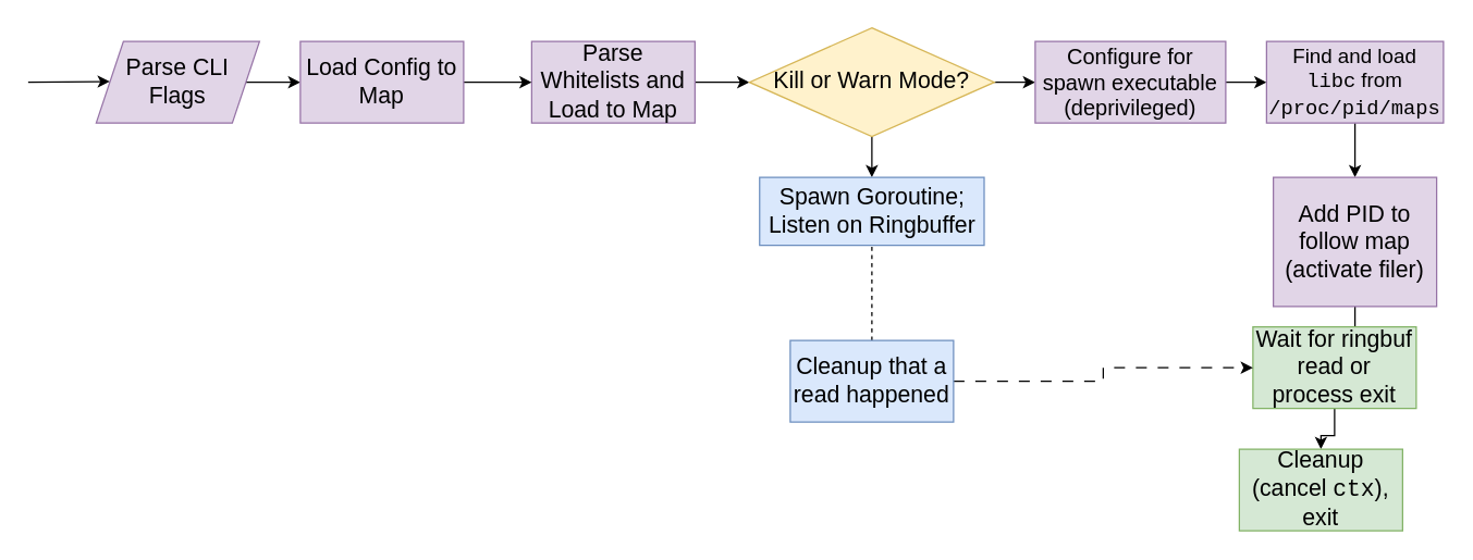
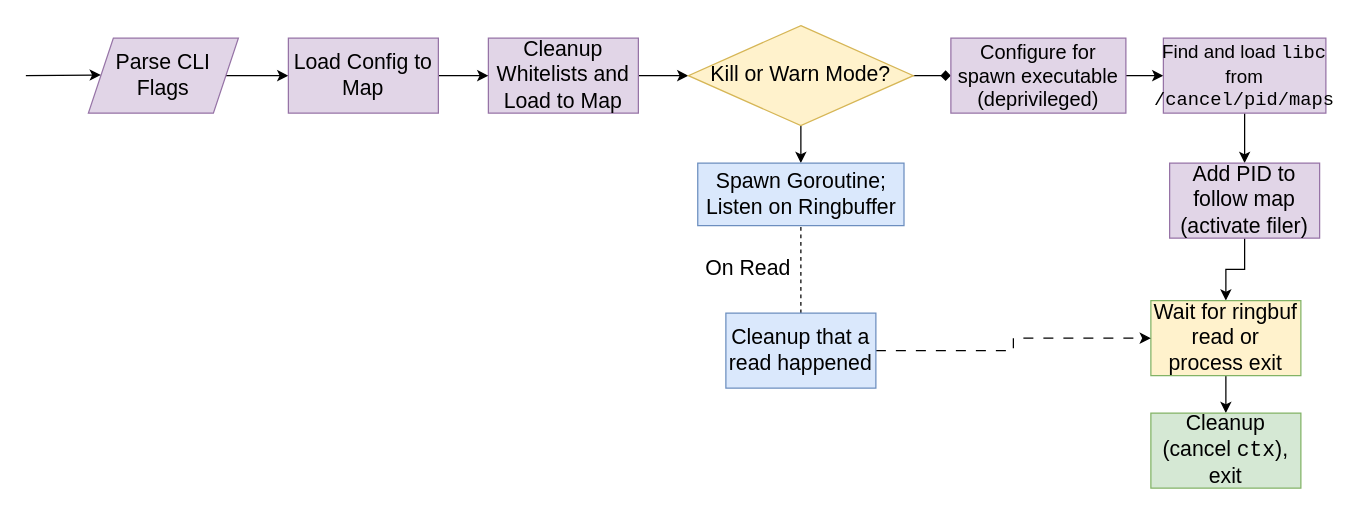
  <mxCell id="0" />
  <mxCell id="1" parent="0" />
  <mxCell id="2" style="edgeStyle=orthogonalEdgeStyle;rounded=0;orthogonalLoop=1;jettySize=auto;html=1;exitX=1;exitY=0.5;exitDx=0;exitDy=0;entryX=0;entryY=0.5;entryDx=0;entryDy=0;" edge="1" parent="1" source="3" target="7"><mxGeometry relative="1" as="geometry" /></mxCell>
  <mxCell id="3" value="&lt;font style=&quot;font-size: 17px;&quot; face=&quot;Helvetica&quot;&gt;Parse CLI&lt;/font&gt;&lt;div&gt;&lt;font style=&quot;font-size: 17px;&quot; face=&quot;Helvetica&quot;&gt;Flags&lt;/font&gt;&lt;/div&gt;" style="shape=parallelogram;perimeter=parallelogramPerimeter;whiteSpace=wrap;html=1;fixedSize=1;hachureGap=4;fontFamily=Architects Daughter;fontSource=https%3A%2F%2Ffonts.googleapis.com%2Fcss%3Ffamily%3DArchitects%2BDaughter;fillColor=#e1d5e7;strokeColor=#9673a6;" vertex="1" parent="1"><mxGeometry x="70" y="30" width="120" height="60" as="geometry" /></mxCell>
  <mxCell id="4" style="edgeStyle=orthogonalEdgeStyle;rounded=0;orthogonalLoop=1;jettySize=auto;html=1;exitX=1;exitY=0.5;exitDx=0;exitDy=0;entryX=0;entryY=0.5;entryDx=0;entryDy=0;" edge="1" parent="1" source="5" target="10"><mxGeometry relative="1" as="geometry" /></mxCell>
- <mxCell id="5" value="&lt;font style=&quot;font-size: 17px;&quot;&gt;Parse Whitelists and Load to Map&lt;/font&gt;" style="rounded=0;whiteSpace=wrap;html=1;fillColor=#e1d5e7;strokeColor=#9673a6;" vertex="1" parent="1"><mxGeometry x="390" y="30" width="120" height="60" as="geometry" /></mxCell>
+ <mxCell id="5" value="&lt;font style=&quot;font-size: 17px;&quot;&gt;Cleanup Whitelists and Load to Map&lt;/font&gt;" style="rounded=0;whiteSpace=wrap;html=1;fillColor=#e1d5e7;strokeColor=#9673a6;" vertex="1" parent="1"><mxGeometry x="390" y="30" width="120" height="60" as="geometry" /></mxCell>
  <mxCell id="6" style="edgeStyle=orthogonalEdgeStyle;rounded=0;orthogonalLoop=1;jettySize=auto;html=1;exitX=1;exitY=0.5;exitDx=0;exitDy=0;" edge="1" parent="1" source="7" target="5"><mxGeometry relative="1" as="geometry" /></mxCell>
- <mxCell id="7" value="&lt;font style=&quot;font-size: 17px;&quot;&gt;Load Config to Map&lt;/font&gt;" style="rounded=0;whiteSpace=wrap;html=1;fillColor=#e1d5e7;strokeColor=#9673a6;" vertex="1" parent="1"><mxGeometry x="220" y="30" width="120" height="60" as="geometry" /></mxCell>
+ <mxCell id="7" value="&lt;font style=&quot;font-size: 17px;&quot;&gt;Load Config to Map&lt;/font&gt;" style="rounded=0;whiteSpace=wrap;html=1;fillColor=#e1d5e7;strokeColor=#9673a6;" vertex="1" parent="1"><mxGeometry x="230" y="30" width="120" height="60" as="geometry" /></mxCell>
  <mxCell id="8" value="" style="edgeStyle=orthogonalEdgeStyle;rounded=0;orthogonalLoop=1;jettySize=auto;html=1;" edge="1" parent="1" source="10" target="11"><mxGeometry relative="1" as="geometry" /></mxCell>
- <mxCell id="9" value="" style="edgeStyle=orthogonalEdgeStyle;rounded=0;orthogonalLoop=1;jettySize=auto;html=1;" edge="1" parent="1" source="10" target="13"><mxGeometry relative="1" as="geometry" /></mxCell>
+ <mxCell id="9" value="" style="edgeStyle=orthogonalEdgeStyle;rounded=0;orthogonalLoop=1;jettySize=auto;html=1;endArrow=diamond;" edge="1" parent="1" source="10" target="13"><mxGeometry relative="1" as="geometry" /></mxCell>
  <mxCell id="10" value="&lt;font style=&quot;font-size: 17px;&quot;&gt;Kill or Warn Mode?&lt;/font&gt;" style="rhombus;whiteSpace=wrap;html=1;fillColor=#fff2cc;strokeColor=#d6b656;" vertex="1" parent="1"><mxGeometry x="550" y="20" width="180" height="80" as="geometry" /></mxCell>
  <mxCell id="11" value="&lt;font style=&quot;font-size: 17px;&quot;&gt;Spawn Goroutine;&lt;/font&gt;&lt;div&gt;&lt;font style=&quot;font-size: 17px;&quot;&gt;Listen on Ringbuffer&lt;/font&gt;&lt;/div&gt;" style="whiteSpace=wrap;html=1;fillColor=#dae8fc;strokeColor=#6c8ebf;" vertex="1" parent="1"><mxGeometry x="557.5" y="130" width="165" height="50" as="geometry" /></mxCell>
  <mxCell id="12" value="" style="edgeStyle=orthogonalEdgeStyle;rounded=0;orthogonalLoop=1;jettySize=auto;html=1;entryX=0;entryY=0.5;entryDx=0;entryDy=0;" edge="1" parent="1" source="13" target="15"><mxGeometry relative="1" as="geometry"><mxPoint x="920" y="60" as="targetPoint" /></mxGeometry></mxCell>
  <mxCell id="13" value="&lt;font style=&quot;font-size: 16px;&quot;&gt;Configure for spawn executable (deprivileged)&lt;/font&gt;" style="whiteSpace=wrap;html=1;fillColor=#e1d5e7;strokeColor=#9673a6;" vertex="1" parent="1"><mxGeometry x="760" y="30" width="140" height="60" as="geometry" /></mxCell>
  <mxCell id="14" value="" style="edgeStyle=orthogonalEdgeStyle;rounded=0;orthogonalLoop=1;jettySize=auto;html=1;" edge="1" parent="1" source="15" target="17"><mxGeometry relative="1" as="geometry" /></mxCell>
- <mxCell id="15" value="&lt;font style=&quot;font-size: 15px;&quot;&gt;Find and load &lt;font face=&quot;Courier New&quot;&gt;libc&lt;/font&gt; from &lt;font style=&quot;&quot; face=&quot;Courier New&quot;&gt;/proc/pid/maps&lt;/font&gt;&lt;/font&gt;" style="rounded=0;whiteSpace=wrap;html=1;fillColor=#e1d5e7;strokeColor=#9673a6;" vertex="1" parent="1"><mxGeometry x="930" y="30" width="130" height="60" as="geometry" /></mxCell>
+ <mxCell id="15" value="&lt;font style=&quot;font-size: 15px;&quot;&gt;Find and load &lt;font face=&quot;Courier New&quot;&gt;libc&lt;/font&gt; from &lt;font style=&quot;&quot; face=&quot;Courier New&quot;&gt;/cancel/pid/maps&lt;/font&gt;&lt;/font&gt;" style="rounded=0;whiteSpace=wrap;html=1;fillColor=#e1d5e7;strokeColor=#9673a6;" vertex="1" parent="1"><mxGeometry x="930" y="30" width="130" height="60" as="geometry" /></mxCell>
  <mxCell id="16" value="" style="edgeStyle=orthogonalEdgeStyle;rounded=0;orthogonalLoop=1;jettySize=auto;html=1;" edge="1" parent="1" source="17" target="19"><mxGeometry relative="1" as="geometry" /></mxCell>
- <mxCell id="17" value="&lt;font style=&quot;font-size: 17px;&quot;&gt;Add PID to follow map (activate filer)&lt;/font&gt;" style="whiteSpace=wrap;html=1;rounded=0;fillColor=#e1d5e7;strokeColor=#9673a6;" vertex="1" parent="1"><mxGeometry x="935" y="130" width="120" height="95" as="geometry" /></mxCell>
+ <mxCell id="17" value="&lt;font style=&quot;font-size: 17px;&quot;&gt;Add PID to follow map (activate filer)&lt;/font&gt;" style="whiteSpace=wrap;html=1;rounded=0;fillColor=#e1d5e7;strokeColor=#9673a6;" vertex="1" parent="1"><mxGeometry x="935" y="130" width="120" height="60" as="geometry" /></mxCell>
  <mxCell id="18" value="" style="edgeStyle=orthogonalEdgeStyle;rounded=0;orthogonalLoop=1;jettySize=auto;html=1;" edge="1" parent="1" source="19" target="24"><mxGeometry relative="1" as="geometry" /></mxCell>
- <mxCell id="19" value="&lt;font style=&quot;font-size: 17px;&quot;&gt;Wait for ringbuf read or process exit&lt;/font&gt;" style="whiteSpace=wrap;html=1;rounded=0;fillColor=#d5e8d4;strokeColor=#82b366;" vertex="1" parent="1"><mxGeometry x="920" y="240" width="120" height="60" as="geometry" /></mxCell>
+ <mxCell id="19" value="&lt;font style=&quot;font-size: 17px;&quot;&gt;Wait for ringbuf read or process exit&lt;/font&gt;" style="whiteSpace=wrap;html=1;rounded=0;fillColor=#fff2cc;strokeColor=#82b366;" vertex="1" parent="1"><mxGeometry x="920" y="240" width="120" height="60" as="geometry" /></mxCell>
  <mxCell id="20" value="" style="endArrow=none;dashed=1;html=1;rounded=0;" edge="1" parent="1"><mxGeometry width="50" height="50" relative="1" as="geometry"><mxPoint x="640" y="250" as="sourcePoint" /><mxPoint x="640" y="180" as="targetPoint" /></mxGeometry></mxCell>
  <mxCell id="21" style="edgeStyle=orthogonalEdgeStyle;rounded=0;orthogonalLoop=1;jettySize=auto;html=1;exitX=1;exitY=0.5;exitDx=0;exitDy=0;entryX=0;entryY=0.5;entryDx=0;entryDy=0;dashed=1;dashPattern=8 8;" edge="1" parent="1" source="22" target="19"><mxGeometry relative="1" as="geometry" /></mxCell>
  <mxCell id="22" value="&lt;font style=&quot;font-size: 17px;&quot;&gt;Cleanup that a read happened&lt;/font&gt;" style="rounded=0;whiteSpace=wrap;html=1;fillColor=#dae8fc;strokeColor=#6c8ebf;" vertex="1" parent="1"><mxGeometry x="580" y="250" width="120" height="60" as="geometry" /></mxCell>
- <mxCell id="24" value="&lt;font style=&quot;font-size: 17px;&quot;&gt;Cleanup (cancel &lt;font face=&quot;Courier New&quot;&gt;ctx&lt;/font&gt;), exit&lt;/font&gt;" style="whiteSpace=wrap;html=1;fillColor=#d5e8d4;strokeColor=#82b366;rounded=0;" vertex="1" parent="1"><mxGeometry x="910" y="330" width="120" height="60" as="geometry" /></mxCell>
+ <mxCell id="23" value="&lt;font style=&quot;font-size: 17px;&quot;&gt;On Read&lt;/font&gt;" style="text;strokeColor=none;fillColor=none;align=left;verticalAlign=middle;spacingLeft=4;spacingRight=4;overflow=hidden;points=[[0,0.5],[1,0.5]];portConstraint=eastwest;rotatable=0;whiteSpace=wrap;html=1;" vertex="1" parent="1"><mxGeometry x="557.5" y="200" width="80" height="30" as="geometry" /></mxCell>
+ <mxCell id="24" value="&lt;font style=&quot;font-size: 17px;&quot;&gt;Cleanup (cancel &lt;font face=&quot;Courier New&quot;&gt;ctx&lt;/font&gt;), exit&lt;/font&gt;" style="whiteSpace=wrap;html=1;fillColor=#d5e8d4;strokeColor=#82b366;rounded=0;" vertex="1" parent="1"><mxGeometry x="920" y="330" width="120" height="60" as="geometry" /></mxCell>
  <mxCell id="25" value="" style="edgeStyle=none;orthogonalLoop=1;jettySize=auto;html=1;rounded=0;" edge="1" parent="1"><mxGeometry width="100" relative="1" as="geometry"><mxPoint x="20" y="60" as="sourcePoint" /><mxPoint x="80" y="59.5" as="targetPoint" /><Array as="points" /></mxGeometry></mxCell>
